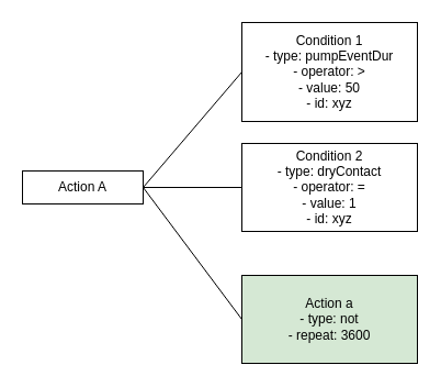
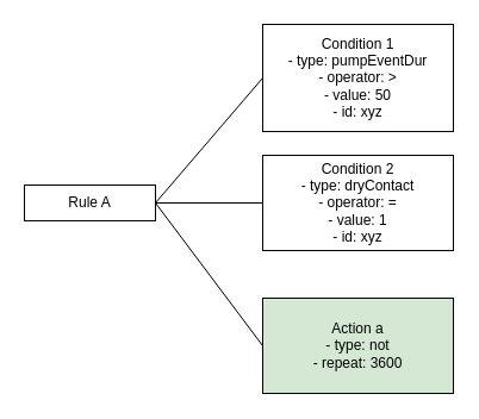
  <mxCell id="0" />
  <mxCell id="1" parent="0" />
- <mxCell id="2" value="Action A" style="rounded=0;whiteSpace=wrap;html=1;" vertex="1" parent="1"><mxGeometry x="20" y="155" width="110" height="30" as="geometry" /></mxCell>
+ <mxCell id="2" value="Rule A" style="rounded=0;whiteSpace=wrap;html=1;" vertex="1" parent="1"><mxGeometry x="20" y="155" width="110" height="30" as="geometry" /></mxCell>
  <mxCell id="3" style="rounded=0;orthogonalLoop=1;jettySize=auto;html=1;exitX=0;exitY=0.5;exitDx=0;exitDy=0;entryX=1;entryY=0.5;entryDx=0;entryDy=0;endArrow=none;endFill=0;" edge="1" parent="1" source="4" target="2"><mxGeometry relative="1" as="geometry" /></mxCell>
  <mxCell id="4" value="Condition 1&lt;br&gt;- type: pumpEventDur&lt;br&gt;- operator: &amp;gt;&lt;br&gt;- value: 50&lt;br&gt;- id: xyz" style="rounded=0;whiteSpace=wrap;html=1;" vertex="1" parent="1"><mxGeometry x="220" y="20" width="160" height="90" as="geometry" /></mxCell>
  <mxCell id="5" style="edgeStyle=none;rounded=0;orthogonalLoop=1;jettySize=auto;html=1;exitX=0;exitY=0.5;exitDx=0;exitDy=0;endArrow=none;endFill=0;" edge="1" parent="1" source="6"><mxGeometry relative="1" as="geometry"><mxPoint x="130" y="170" as="targetPoint" /></mxGeometry></mxCell>
  <mxCell id="6" value="Condition 2&lt;br&gt;- type: dryContact&lt;br&gt;- operator: =&lt;br&gt;- value: 1&lt;br&gt;- id: xyz" style="rounded=0;whiteSpace=wrap;html=1;" vertex="1" parent="1"><mxGeometry x="220" y="130" width="160" height="80" as="geometry" /></mxCell>
  <mxCell id="7" style="edgeStyle=none;rounded=0;orthogonalLoop=1;jettySize=auto;html=1;exitX=0;exitY=0.5;exitDx=0;exitDy=0;endArrow=none;endFill=0;" edge="1" parent="1" source="8"><mxGeometry relative="1" as="geometry"><mxPoint x="130" y="170" as="targetPoint" /></mxGeometry></mxCell>
  <mxCell id="8" value="Action a&lt;br&gt;- type: not&lt;br&gt;- repeat: 3600" style="rounded=0;whiteSpace=wrap;html=1;fillColor=#d5e8d4;" vertex="1" parent="1"><mxGeometry x="220" y="250" width="160" height="80" as="geometry" /></mxCell>
